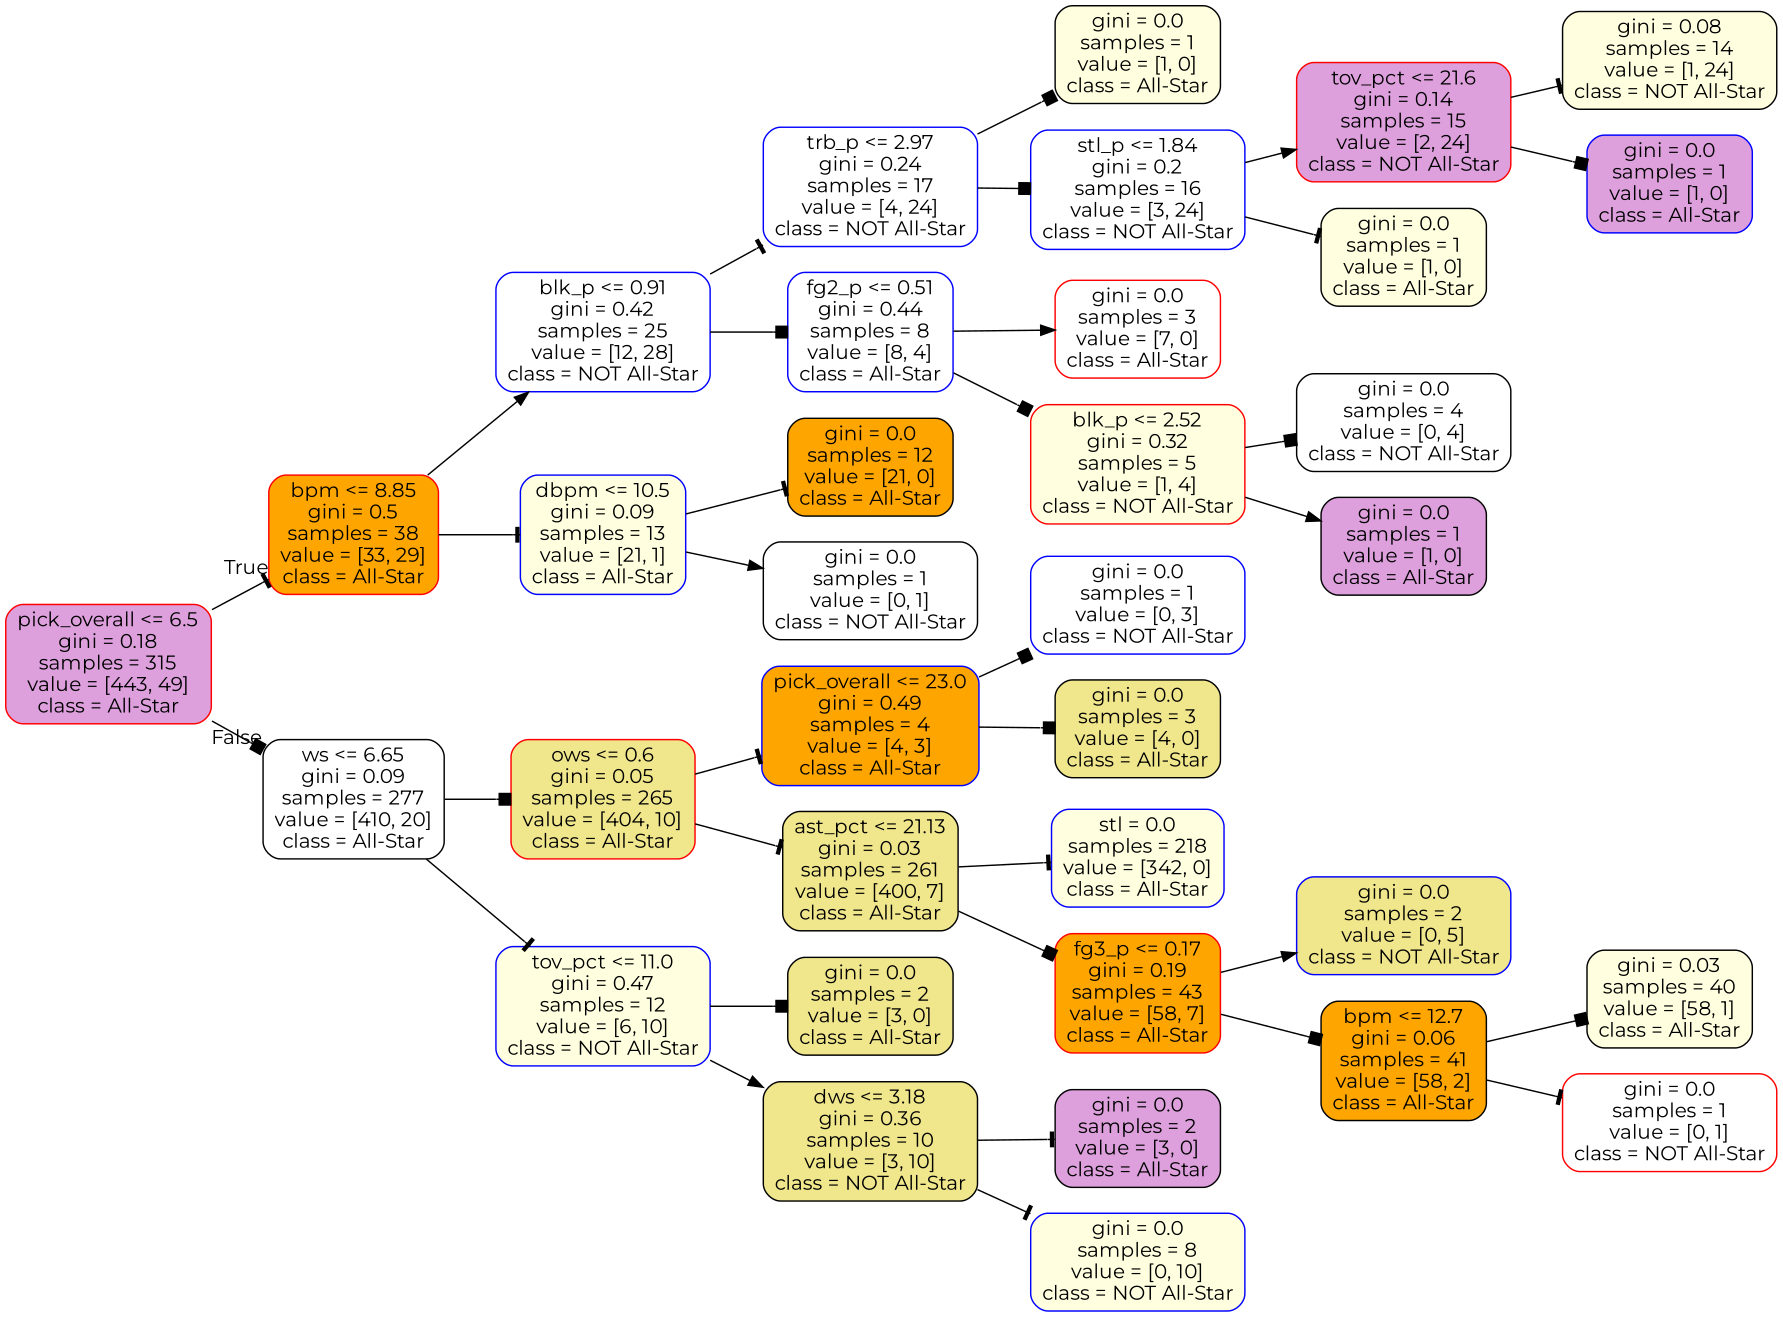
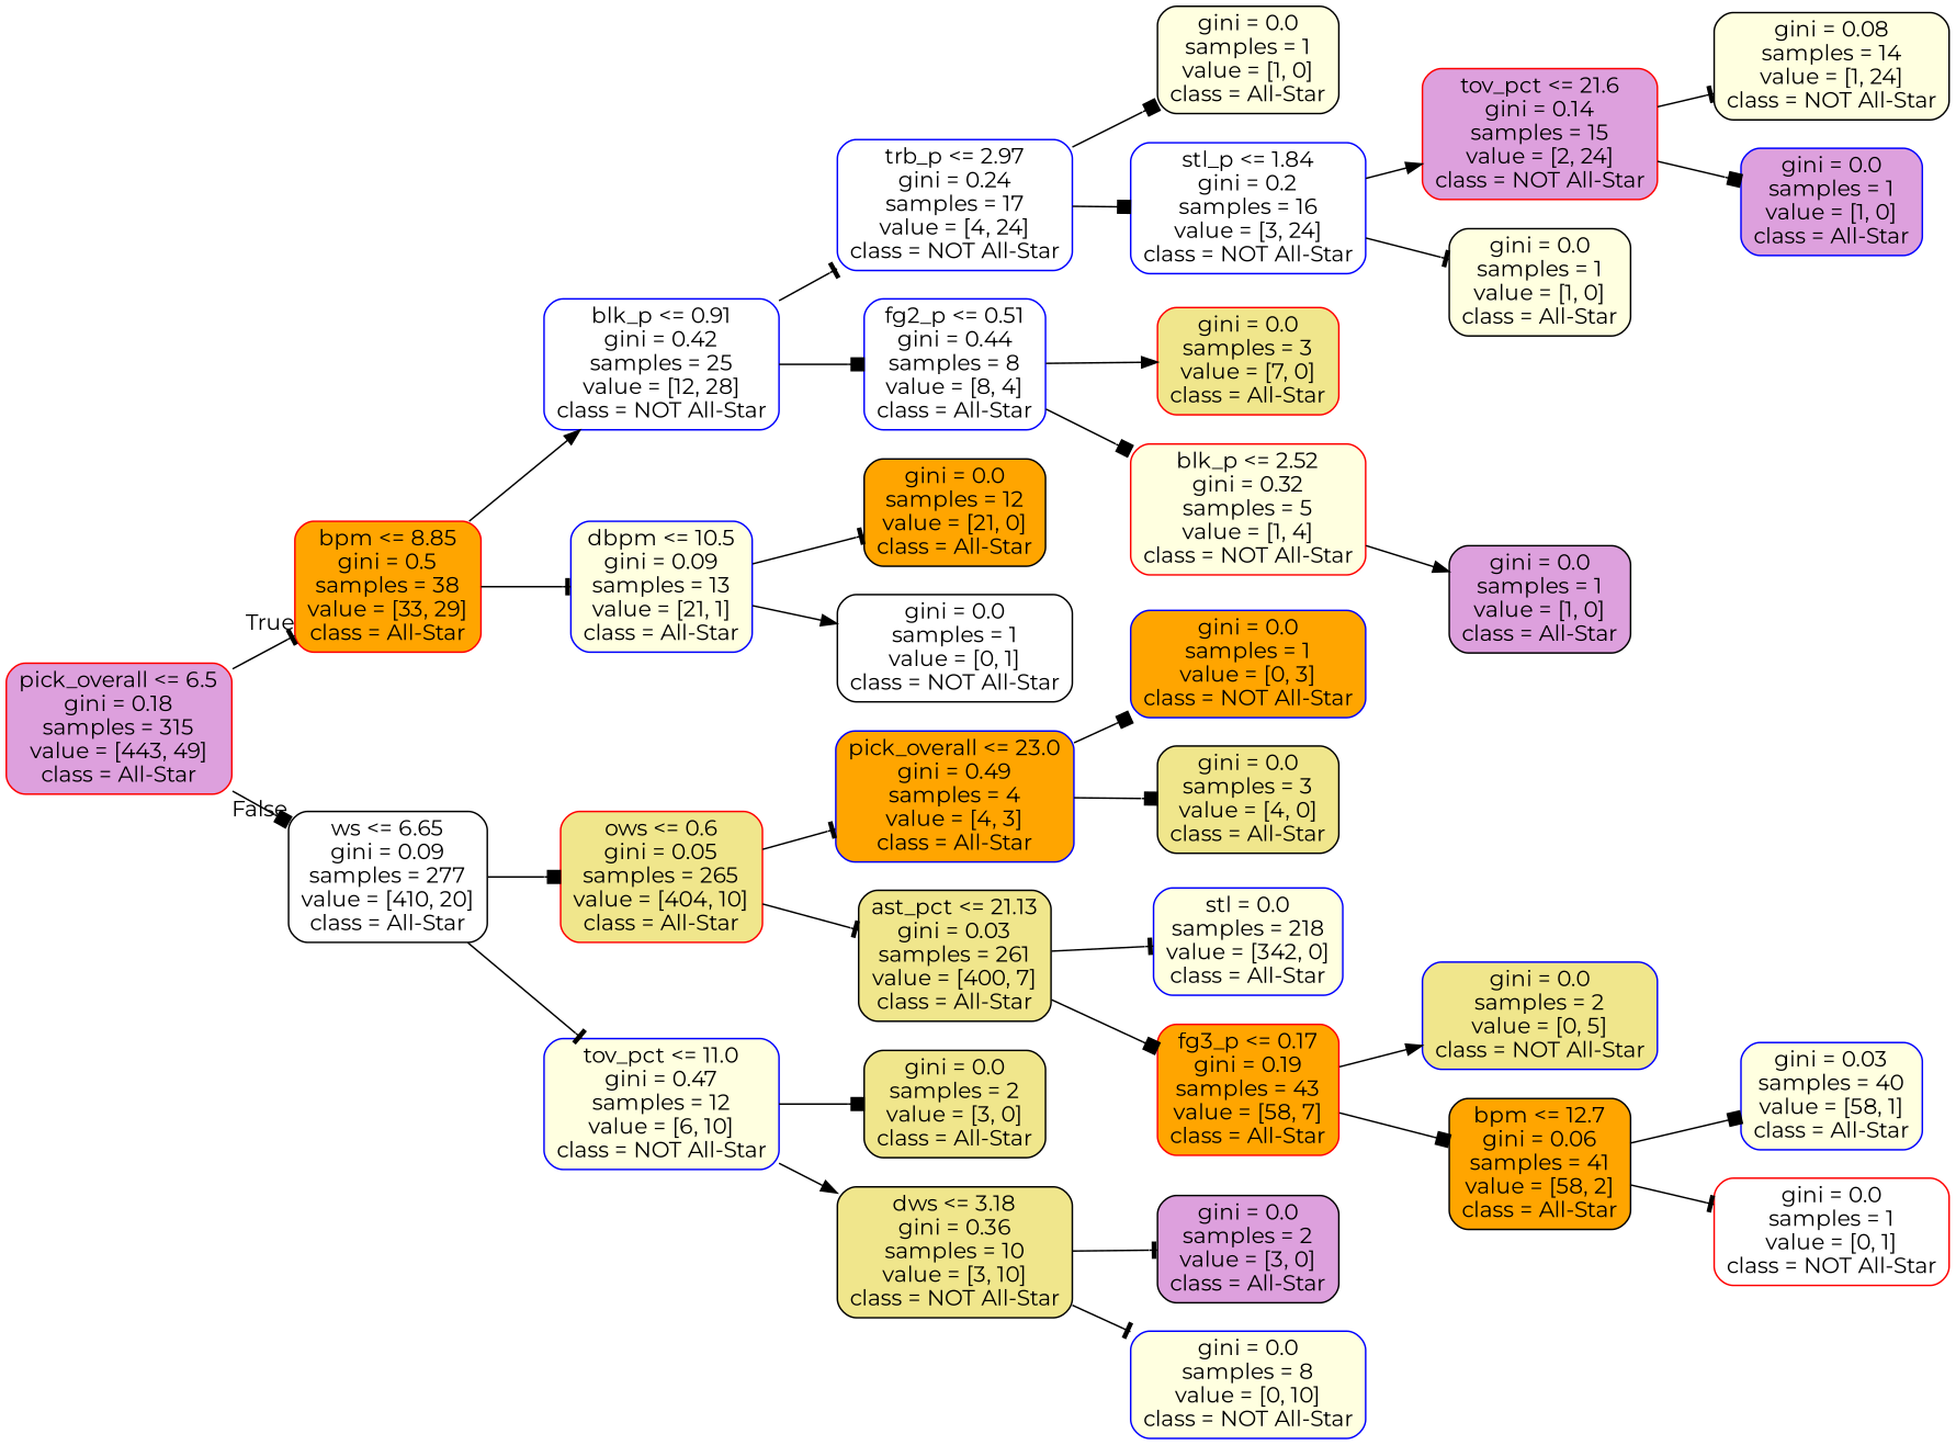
  digraph {
    fontname=Montserrat
    rankdir=LR
    node [color=black fillcolor=white fontname=Montserrat shape=box style="filled, rounded"]
    edge [arrowhead=box fontname=Montserrat]
    n1 [color=red fillcolor=plum label="pick_overall <= 6.5\ngini = 0.18\nsamples = 315\nvalue = [443, 49]\nclass = All-Star"]
    n2 [color=red fillcolor=orange label="bpm <= 8.85\ngini = 0.5\nsamples = 38\nvalue = [33, 29]\nclass = All-Star"]
    n3 [label="ws <= 6.65\ngini = 0.09\nsamples = 277\nvalue = [410, 20]\nclass = All-Star"]
    n4 [color=blue label="blk_p <= 0.91\ngini = 0.42\nsamples = 25\nvalue = [12, 28]\nclass = NOT All-Star"]
    n5 [color=blue fillcolor=lightyellow label="dbpm <= 10.5\ngini = 0.09\nsamples = 13\nvalue = [21, 1]\nclass = All-Star"]
    n6 [color=red fillcolor=khaki label="ows <= 0.6\ngini = 0.05\nsamples = 265\nvalue = [404, 10]\nclass = All-Star"]
    n7 [color=blue fillcolor=lightyellow label="tov_pct <= 11.0\ngini = 0.47\nsamples = 12\nvalue = [6, 10]\nclass = NOT All-Star"]
    n8 [color=blue label="trb_p <= 2.97\ngini = 0.24\nsamples = 17\nvalue = [4, 24]\nclass = NOT All-Star"]
    n9 [color=blue label="fg2_p <= 0.51\ngini = 0.44\nsamples = 8\nvalue = [8, 4]\nclass = All-Star"]
    n10 [fillcolor=orange label="gini = 0.0\nsamples = 12\nvalue = [21, 0]\nclass = All-Star"]
    n11 [label="gini = 0.0\nsamples = 1\nvalue = [0, 1]\nclass = NOT All-Star"]
    n12 [fillcolor=lightyellow label="gini = 0.0\nsamples = 1\nvalue = [1, 0]\nclass = All-Star"]
    n13 [color=blue label="stl_p <= 1.84\ngini = 0.2\nsamples = 16\nvalue = [3, 24]\nclass = NOT All-Star"]
-   n14 [color=red label="gini = 0.0\nsamples = 3\nvalue = [7, 0]\nclass = All-Star"]
+   n14 [color=red fillcolor=khaki label="gini = 0.0\nsamples = 3\nvalue = [7, 0]\nclass = All-Star"]
    n15 [color=red fillcolor=lightyellow label="blk_p <= 2.52\ngini = 0.32\nsamples = 5\nvalue = [1, 4]\nclass = NOT All-Star"]
    n16 [color=red fillcolor=plum label="tov_pct <= 21.6\ngini = 0.14\nsamples = 15\nvalue = [2, 24]\nclass = NOT All-Star"]
    n17 [fillcolor=lightyellow label="gini = 0.0\nsamples = 1\nvalue = [1, 0]\nclass = All-Star"]
    n18 [fillcolor=lightyellow label="gini = 0.08\nsamples = 14\nvalue = [1, 24]\nclass = NOT All-Star"]
    n19 [color=blue fillcolor=plum label="gini = 0.0\nsamples = 1\nvalue = [1, 0]\nclass = All-Star"]
-   n20 [label="gini = 0.0\nsamples = 4\nvalue = [0, 4]\nclass = NOT All-Star"]
    n21 [fillcolor=plum label="gini = 0.0\nsamples = 1\nvalue = [1, 0]\nclass = All-Star"]
    n22 [color=blue fillcolor=orange label="pick_overall <= 23.0\ngini = 0.49\nsamples = 4\nvalue = [4, 3]\nclass = All-Star"]
    n23 [fillcolor=khaki label="ast_pct <= 21.13\ngini = 0.03\nsamples = 261\nvalue = [400, 7]\nclass = All-Star"]
    n24 [fillcolor=khaki label="gini = 0.0\nsamples = 2\nvalue = [3, 0]\nclass = All-Star"]
    n25 [fillcolor=khaki label="dws <= 3.18\ngini = 0.36\nsamples = 10\nvalue = [3, 10]\nclass = NOT All-Star"]
-   n26 [color=blue label="gini = 0.0\nsamples = 1\nvalue = [0, 3]\nclass = NOT All-Star"]
+   n26 [color=blue fillcolor=orange label="gini = 0.0\nsamples = 1\nvalue = [0, 3]\nclass = NOT All-Star"]
    n27 [fillcolor=khaki label="gini = 0.0\nsamples = 3\nvalue = [4, 0]\nclass = All-Star"]
    n28 [color=blue fillcolor=lightyellow label="stl = 0.0\nsamples = 218\nvalue = [342, 0]\nclass = All-Star"]
    n29 [color=red fillcolor=orange label="fg3_p <= 0.17\ngini = 0.19\nsamples = 43\nvalue = [58, 7]\nclass = All-Star"]
    n30 [color=blue fillcolor=khaki label="gini = 0.0\nsamples = 2\nvalue = [0, 5]\nclass = NOT All-Star"]
    n31 [fillcolor=orange label="bpm <= 12.7\ngini = 0.06\nsamples = 41\nvalue = [58, 2]\nclass = All-Star"]
-   n32 [fillcolor=lightyellow label="gini = 0.03\nsamples = 40\nvalue = [58, 1]\nclass = All-Star"]
+   n32 [color=blue fillcolor=lightyellow label="gini = 0.03\nsamples = 40\nvalue = [58, 1]\nclass = All-Star"]
    n33 [color=red label="gini = 0.0\nsamples = 1\nvalue = [0, 1]\nclass = NOT All-Star"]
    n34 [fillcolor=plum label="gini = 0.0\nsamples = 2\nvalue = [3, 0]\nclass = All-Star"]
    n35 [color=blue fillcolor=lightyellow label="gini = 0.0\nsamples = 8\nvalue = [0, 10]\nclass = NOT All-Star"]
    n1 -> n2 [arrowhead=tee headlabel=True labelangle=45 labeldistance=2.5]
    n1 -> n3 [headlabel=False labelangle=-45 labeldistance=2.5]
    n2 -> n4 [arrowhead=normal]
    n2 -> n5 [arrowhead=tee]
    n3 -> n6
    n3 -> n7 [arrowhead=tee]
    n4 -> n8 [arrowhead=tee]
    n4 -> n9
    n5 -> n10 [arrowhead=tee]
    n5 -> n11 [arrowhead=normal]
    n6 -> n22 [arrowhead=tee]
    n6 -> n23 [arrowhead=tee]
    n7 -> n24
    n7 -> n25 [arrowhead=normal]
    n8 -> n12
    n8 -> n13
    n9 -> n14 [arrowhead=normal]
    n9 -> n15
    n13 -> n16 [arrowhead=normal]
    n13 -> n17 [arrowhead=tee]
-   n15 -> n20
    n15 -> n21 [arrowhead=normal]
    n16 -> n18 [arrowhead=tee]
    n16 -> n19
    n22 -> n26
    n22 -> n27
    n23 -> n28 [arrowhead=tee]
    n23 -> n29
    n25 -> n34 [arrowhead=tee]
    n25 -> n35 [arrowhead=tee]
    n29 -> n30 [arrowhead=normal]
    n29 -> n31
    n31 -> n32
    n31 -> n33 [arrowhead=tee]
  }
